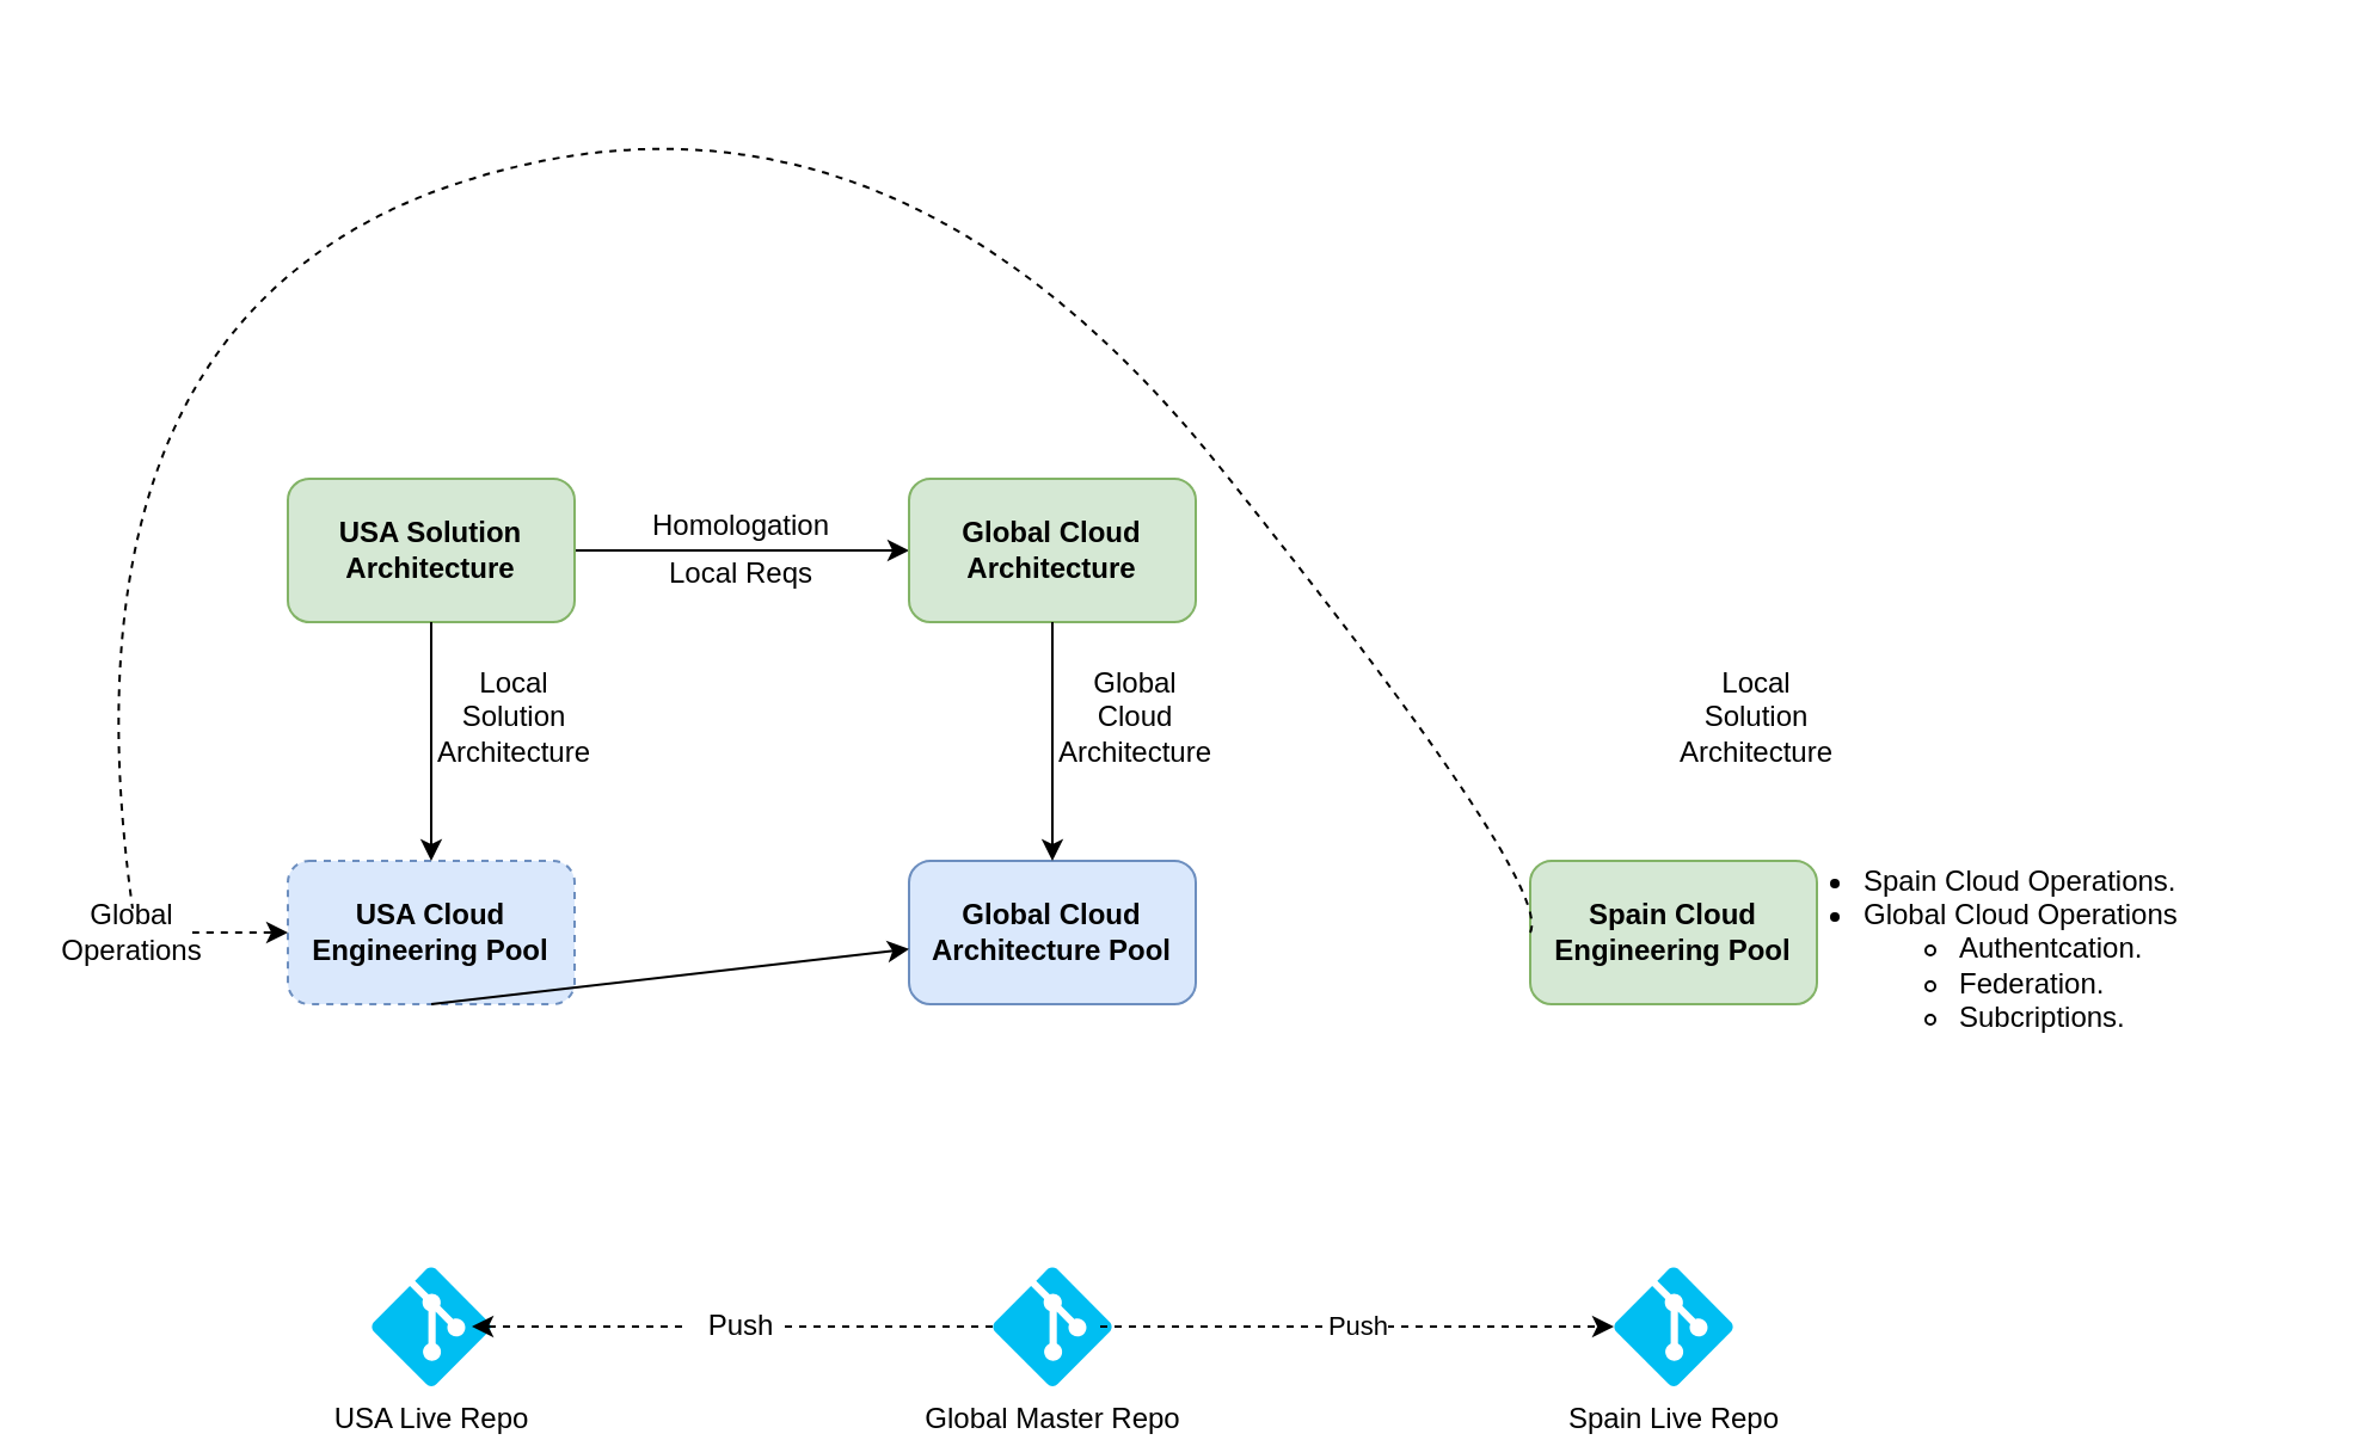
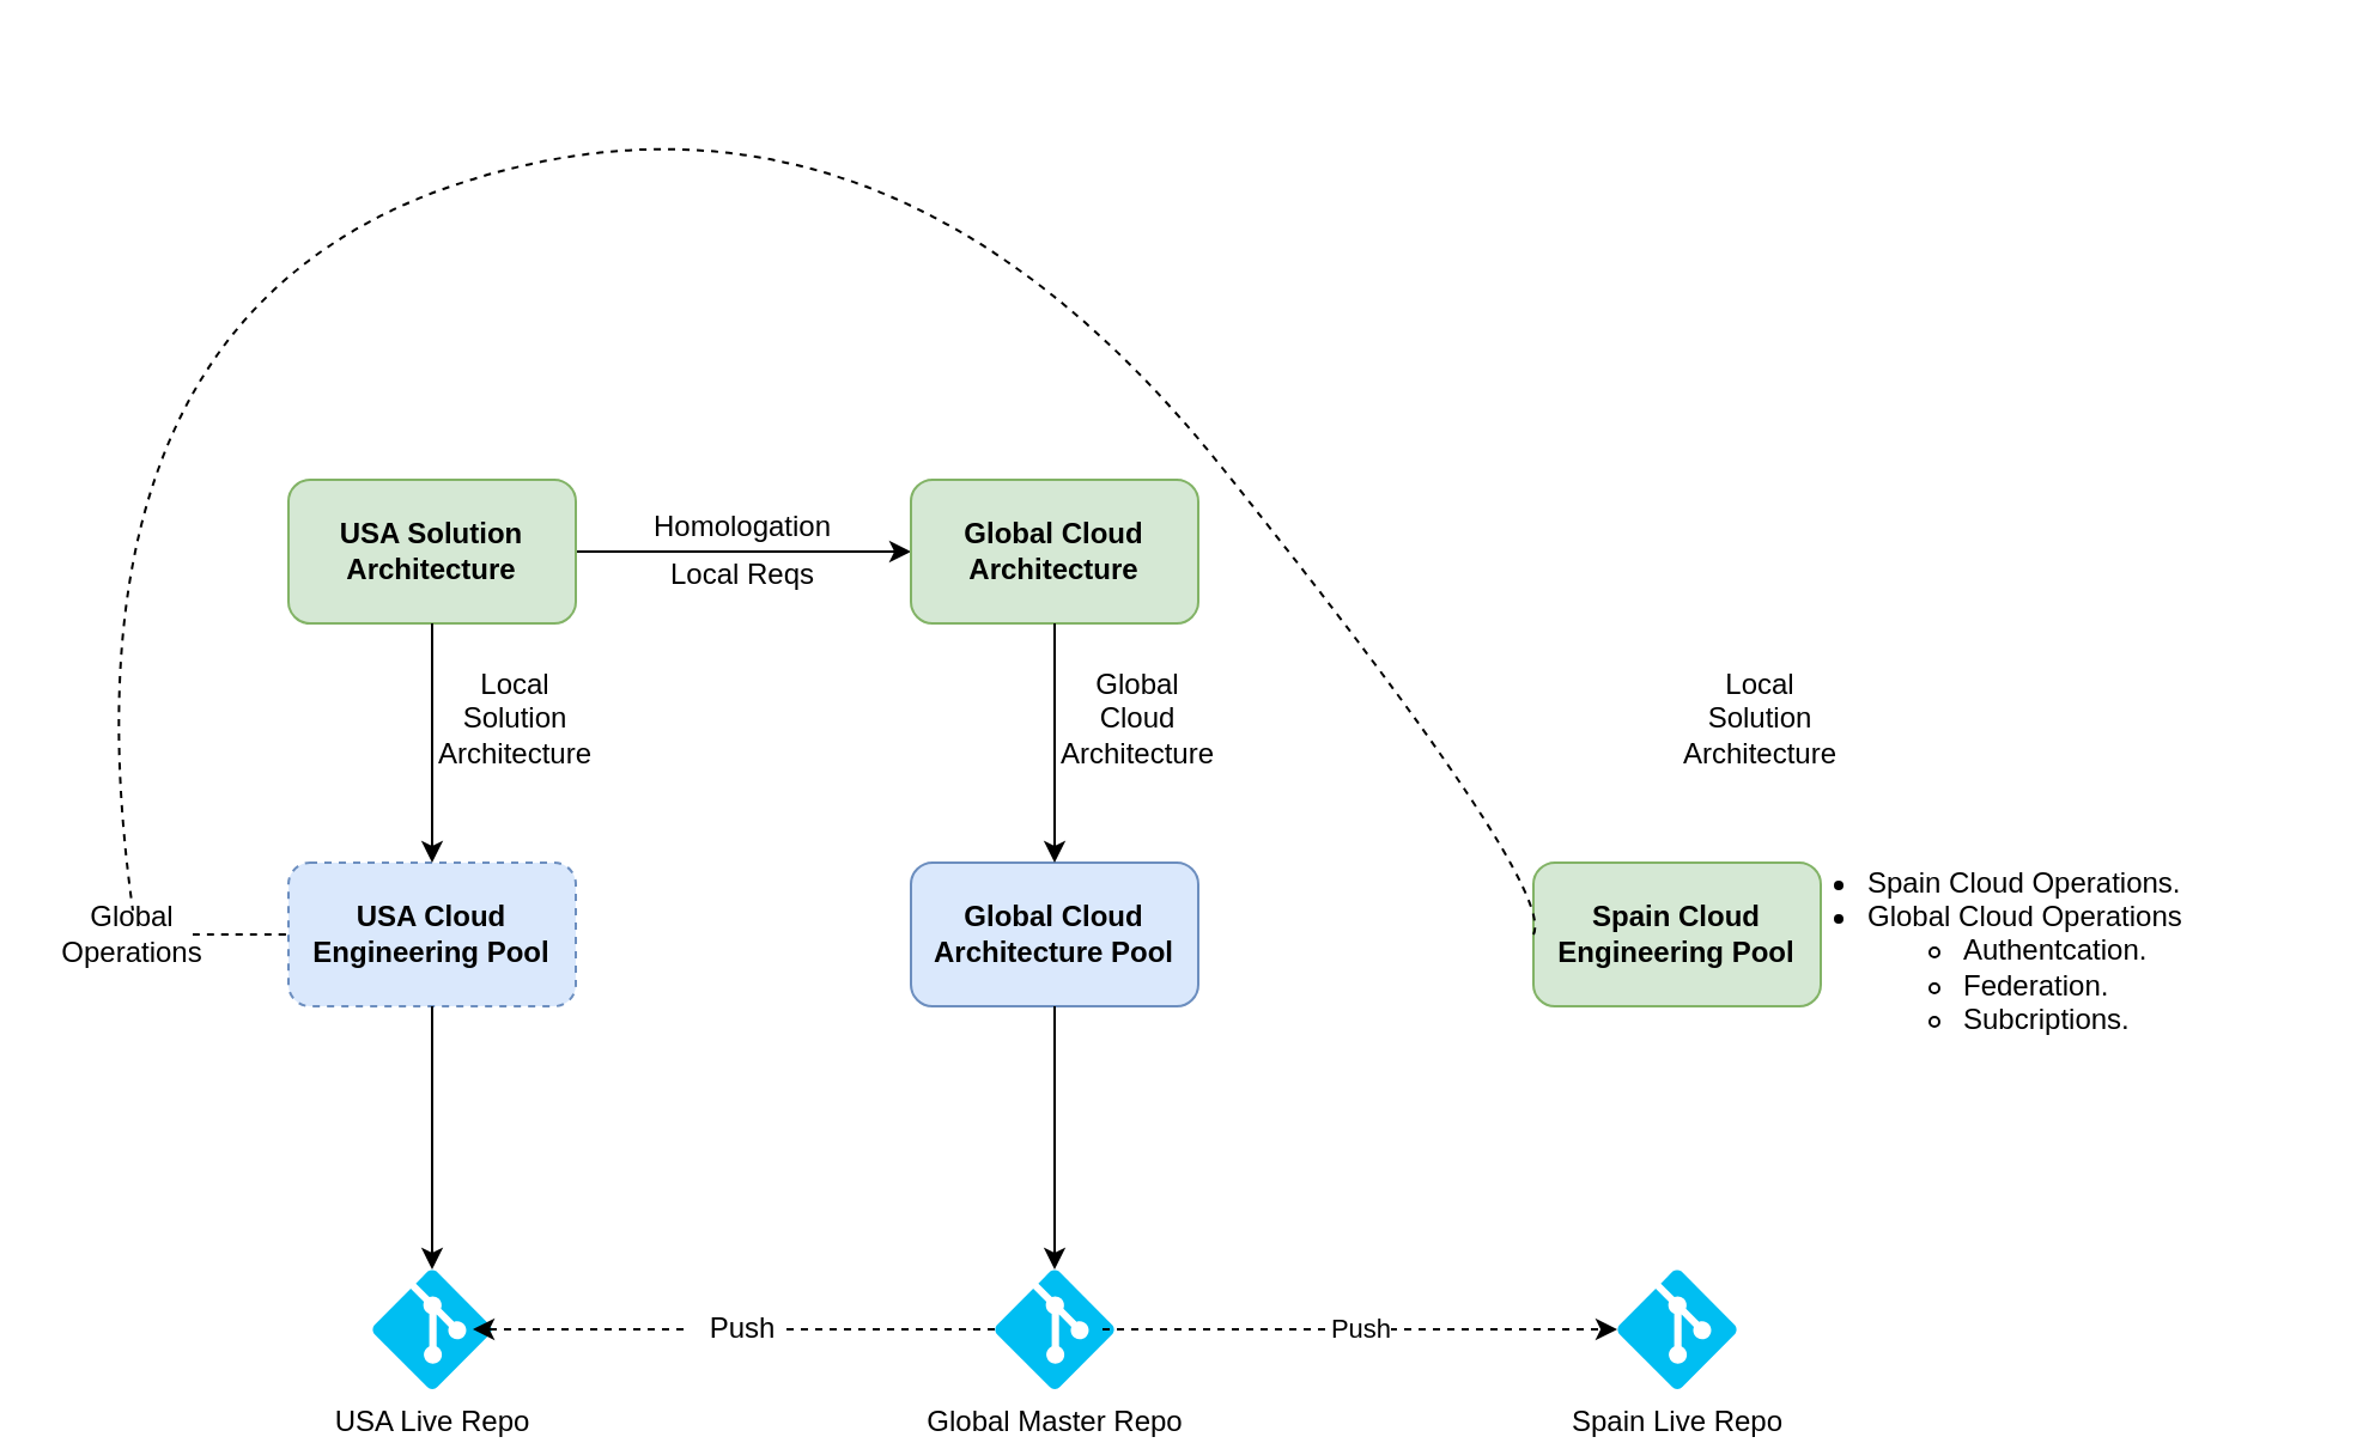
  <mxCell id="0" />
  <mxCell id="1" parent="0" />
  <mxCell id="2" style="edgeStyle=orthogonalEdgeStyle;rounded=0;orthogonalLoop=1;jettySize=auto;html=1;exitX=1;exitY=0.5;exitDx=0;exitDy=0;entryX=0;entryY=0.5;entryDx=0;entryDy=0;" edge="1" parent="1" source="3" target="6"><mxGeometry relative="1" as="geometry" /></mxCell>
  <mxCell id="3" value="USA Solution Architecture" style="rounded=1;whiteSpace=wrap;html=1;fontStyle=1;fillColor=#d5e8d4;strokeColor=#82b366;" vertex="1" parent="1"><mxGeometry x="120" y="200" width="120" height="60" as="geometry" /></mxCell>
  <mxCell id="4" value="USA Cloud Engineering Pool" style="rounded=1;whiteSpace=wrap;html=1;fontStyle=1;fillColor=#dae8fc;strokeColor=#6c8ebf;dashed=1;" vertex="1" parent="1"><mxGeometry x="120" y="360" width="120" height="60" as="geometry" /></mxCell>
  <mxCell id="5" value="USA Live Repo" style="verticalLabelPosition=bottom;html=1;verticalAlign=top;align=center;strokeColor=none;fillColor=#00BEF2;shape=mxgraph.azure.git_repository;" vertex="1" parent="1"><mxGeometry x="155" y="530" width="50" height="50" as="geometry" /></mxCell>
  <mxCell id="6" value="Global Cloud Architecture" style="rounded=1;whiteSpace=wrap;html=1;fontStyle=1;labelBackgroundColor=none;fillColor=#d5e8d4;strokeColor=#82b366;" vertex="1" parent="1"><mxGeometry x="380" y="200" width="120" height="60" as="geometry" /></mxCell>
  <mxCell id="7" value="Global Cloud Architecture Pool" style="rounded=1;whiteSpace=wrap;html=1;fontStyle=1;labelBackgroundColor=none;fillColor=#dae8fc;strokeColor=#6c8ebf;" vertex="1" parent="1"><mxGeometry x="380" y="360" width="120" height="60" as="geometry" /></mxCell>
  <mxCell id="8" value="Spain Cloud Engineering Pool" style="rounded=1;whiteSpace=wrap;html=1;fontStyle=1;labelBackgroundColor=none;fillColor=#d5e8d4;strokeColor=#82b366;" vertex="1" parent="1"><mxGeometry x="640" y="360" width="120" height="60" as="geometry" /></mxCell>
  <mxCell id="9" value="&lt;ul&gt;&lt;li&gt;Spain Cloud Operations.&lt;/li&gt;&lt;li&gt;Global Cloud Operations&lt;/li&gt;&lt;ul&gt;&lt;li&gt;Authentcation.&lt;/li&gt;&lt;li&gt;Federation.&lt;/li&gt;&lt;li&gt;Subcriptions.&lt;/li&gt;&lt;/ul&gt;&lt;/ul&gt;" style="text;html=1;strokeColor=none;fillColor=none;align=left;verticalAlign=middle;whiteSpace=wrap;rounded=0;labelBackgroundColor=none;spacing=0;" vertex="1" parent="1"><mxGeometry x="740" y="387" width="230" height="20" as="geometry" /></mxCell>
  <mxCell id="10" value="Homologation" style="text;html=1;strokeColor=none;fillColor=none;align=center;verticalAlign=middle;whiteSpace=wrap;rounded=0;labelBackgroundColor=none;" vertex="1" parent="1"><mxGeometry x="290" y="210" width="40" height="20" as="geometry" /></mxCell>
  <mxCell id="11" value="Local Reqs" style="text;html=1;strokeColor=none;fillColor=none;align=center;verticalAlign=middle;whiteSpace=wrap;rounded=0;labelBackgroundColor=none;" vertex="1" parent="1"><mxGeometry x="270" y="230" width="80" height="20" as="geometry" /></mxCell>
  <mxCell id="12" value="Local Solution Architecture" style="text;html=1;strokeColor=none;fillColor=none;align=center;verticalAlign=middle;whiteSpace=wrap;rounded=0;labelBackgroundColor=none;" vertex="1" parent="1"><mxGeometry x="180" y="290" width="70" height="20" as="geometry" /></mxCell>
  <mxCell id="13" value="Global Master Repo" style="verticalLabelPosition=bottom;html=1;verticalAlign=top;align=center;strokeColor=none;fillColor=#00BEF2;shape=mxgraph.azure.git_repository;" vertex="1" parent="1"><mxGeometry x="415" y="530" width="50" height="50" as="geometry" /></mxCell>
  <mxCell id="14" value="" style="endArrow=classic;html=1;dashed=1;entryX=0.84;entryY=0.5;entryDx=0;entryDy=0;entryPerimeter=0;exitX=0;exitY=0.5;exitDx=0;exitDy=0;exitPerimeter=0;startArrow=none;" edge="1" parent="1" source="15" target="5"><mxGeometry width="50" height="50" relative="1" as="geometry"><mxPoint x="570" y="410" as="sourcePoint" /><mxPoint x="620" y="360" as="targetPoint" /></mxGeometry></mxCell>
  <mxCell id="15" value="Push" style="text;html=1;strokeColor=none;fillColor=none;align=center;verticalAlign=middle;whiteSpace=wrap;rounded=0;labelBackgroundColor=none;" vertex="1" parent="1"><mxGeometry x="285" y="545" width="50" height="20" as="geometry" /></mxCell>
  <mxCell id="16" value="" style="endArrow=none;html=1;dashed=1;entryX=0.84;entryY=0.5;entryDx=0;entryDy=0;entryPerimeter=0;exitX=0;exitY=0.5;exitDx=0;exitDy=0;exitPerimeter=0;" edge="1" parent="1" source="13" target="15"><mxGeometry width="50" height="50" relative="1" as="geometry"><mxPoint x="415" y="555" as="sourcePoint" /><mxPoint x="197" y="555" as="targetPoint" /></mxGeometry></mxCell>
  <mxCell id="17" value="" style="endArrow=classic;html=1;exitX=0.5;exitY=1;exitDx=0;exitDy=0;entryX=0.5;entryY=0;entryDx=0;entryDy=0;" edge="1" parent="1" source="6" target="7"><mxGeometry width="50" height="50" relative="1" as="geometry"><mxPoint x="570" y="310" as="sourcePoint" /><mxPoint x="620" y="260" as="targetPoint" /></mxGeometry></mxCell>
- <mxCell id="19" value="" style="endArrow=classic;html=1;exitX=0.5;exitY=1;exitDx=0;exitDy=0;" edge="1" parent="1" source="4" target="7"><mxGeometry width="50" height="50" relative="1" as="geometry"><mxPoint x="450" y="430" as="sourcePoint" /><mxPoint x="450" y="540" as="targetPoint" /></mxGeometry></mxCell>
- <mxCell id="20" value="" style="curved=1;endArrow=classic;html=1;exitX=1;exitY=0.5;exitDx=0;exitDy=0;entryX=0;entryY=0.5;entryDx=0;entryDy=0;dashed=1;startArrow=none;" edge="1" parent="1" source="21" target="4"><mxGeometry width="50" height="50" relative="1" as="geometry"><mxPoint x="600" y="370" as="sourcePoint" /><mxPoint x="650" y="320" as="targetPoint" /><Array as="points" /></mxGeometry></mxCell>
+ <mxCell id="18" value="" style="endArrow=classic;html=1;exitX=0.5;exitY=1;exitDx=0;exitDy=0;entryX=0.5;entryY=0;entryDx=0;entryDy=0;entryPerimeter=0;" edge="1" parent="1" source="7" target="13"><mxGeometry width="50" height="50" relative="1" as="geometry"><mxPoint x="450" y="270" as="sourcePoint" /><mxPoint x="450" y="370" as="targetPoint" /></mxGeometry></mxCell>
+ <mxCell id="19" value="" style="endArrow=classic;html=1;exitX=0.5;exitY=1;exitDx=0;exitDy=0;entryX=0.5;entryY=0;entryDx=0;entryDy=0;entryPerimeter=0;" edge="1" parent="1" source="4" target="5"><mxGeometry width="50" height="50" relative="1" as="geometry"><mxPoint x="450" y="430" as="sourcePoint" /><mxPoint x="450" y="540" as="targetPoint" /></mxGeometry></mxCell>
+ <mxCell id="20" value="" style="curved=1;endArrow=none;html=1;exitX=1;exitY=0.5;exitDx=0;exitDy=0;entryX=0;entryY=0.5;entryDx=0;entryDy=0;dashed=1;startArrow=none;" edge="1" parent="1" source="21" target="4"><mxGeometry width="50" height="50" relative="1" as="geometry"><mxPoint x="600" y="370" as="sourcePoint" /><mxPoint x="650" y="320" as="targetPoint" /><Array as="points" /></mxGeometry></mxCell>
  <mxCell id="21" value="Global Operations" style="text;html=1;strokeColor=none;fillColor=none;align=center;verticalAlign=middle;whiteSpace=wrap;rounded=0;labelBackgroundColor=none;" vertex="1" parent="1"><mxGeometry x="30" y="380" width="50" height="20" as="geometry" /></mxCell>
  <mxCell id="22" value="" style="curved=1;endArrow=none;html=1;exitX=0;exitY=0.5;exitDx=0;exitDy=0;dashed=1;entryX=0.5;entryY=0;entryDx=0;entryDy=0;" edge="1" parent="1" source="8" target="21"><mxGeometry width="50" height="50" relative="1" as="geometry"><mxPoint x="640" y="390" as="sourcePoint" /><mxPoint x="50" y="390" as="targetPoint" /><Array as="points"><mxPoint x="650" y="370" /><mxPoint x="370" y="20" /><mxPoint x="20" y="130" /></Array></mxGeometry></mxCell>
  <mxCell id="23" value="Local Solution Architecture" style="text;html=1;strokeColor=none;fillColor=none;align=center;verticalAlign=middle;whiteSpace=wrap;rounded=0;labelBackgroundColor=none;" vertex="1" parent="1"><mxGeometry x="700" y="290" width="70" height="20" as="geometry" /></mxCell>
  <mxCell id="24" value="" style="endArrow=classic;html=1;exitX=0.5;exitY=1;exitDx=0;exitDy=0;" edge="1" parent="1" source="3" target="4"><mxGeometry width="50" height="50" relative="1" as="geometry"><mxPoint x="450" y="270" as="sourcePoint" /><mxPoint x="450" y="370" as="targetPoint" /></mxGeometry></mxCell>
  <mxCell id="25" value="Global Cloud Architecture" style="text;html=1;strokeColor=none;fillColor=none;align=center;verticalAlign=middle;whiteSpace=wrap;rounded=0;labelBackgroundColor=none;" vertex="1" parent="1"><mxGeometry x="440" y="290" width="70" height="20" as="geometry" /></mxCell>
  <mxCell id="26" value="Spain Live Repo" style="verticalLabelPosition=bottom;html=1;verticalAlign=top;align=center;strokeColor=none;fillColor=#00BEF2;shape=mxgraph.azure.git_repository;" vertex="1" parent="1"><mxGeometry x="675" y="530" width="50" height="50" as="geometry" /></mxCell>
  <mxCell id="27" value="Push" style="endArrow=classic;html=1;dashed=1;entryX=0;entryY=0.5;entryDx=0;entryDy=0;entryPerimeter=0;startArrow=none;" edge="1" parent="1" target="26"><mxGeometry width="50" height="50" relative="1" as="geometry"><mxPoint x="460" y="555" as="sourcePoint" /><mxPoint x="207" y="565" as="targetPoint" /></mxGeometry></mxCell>
